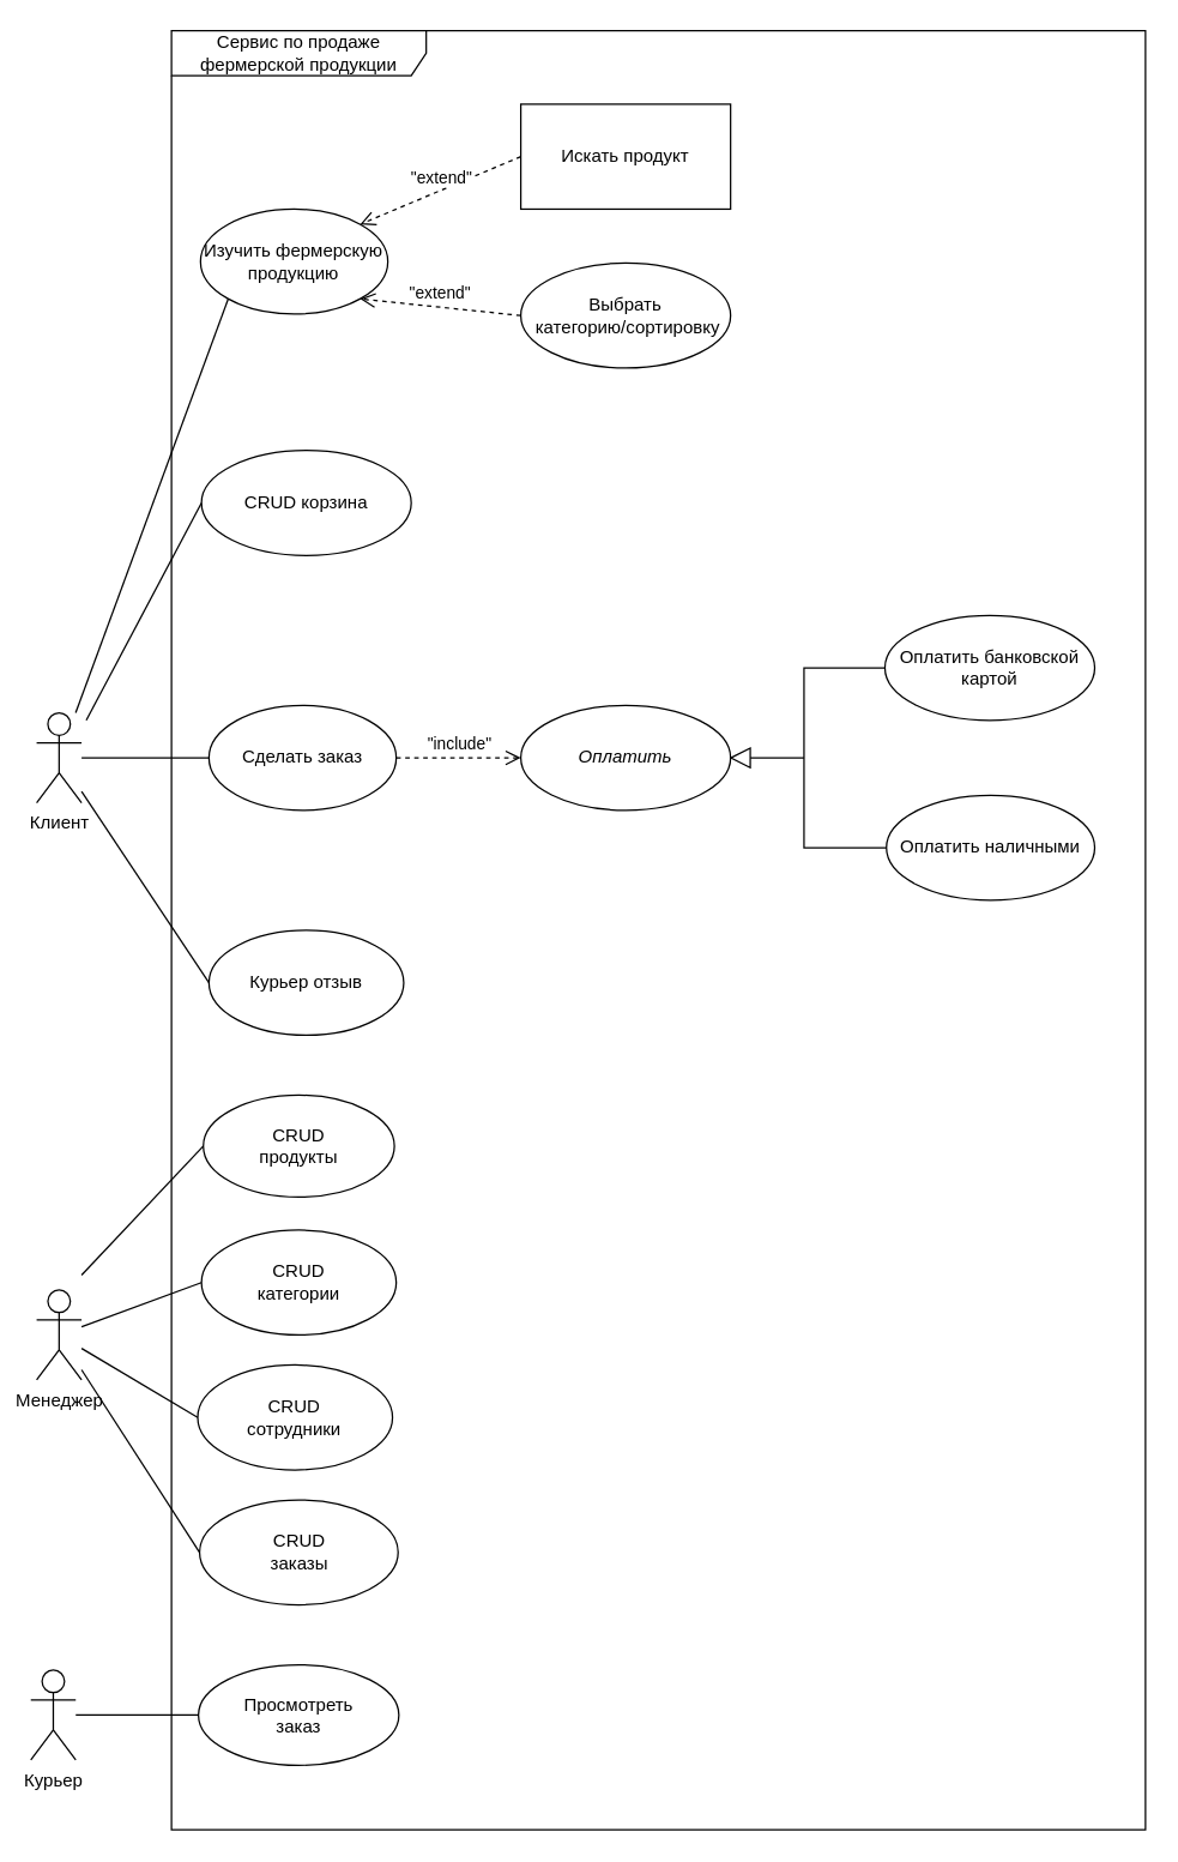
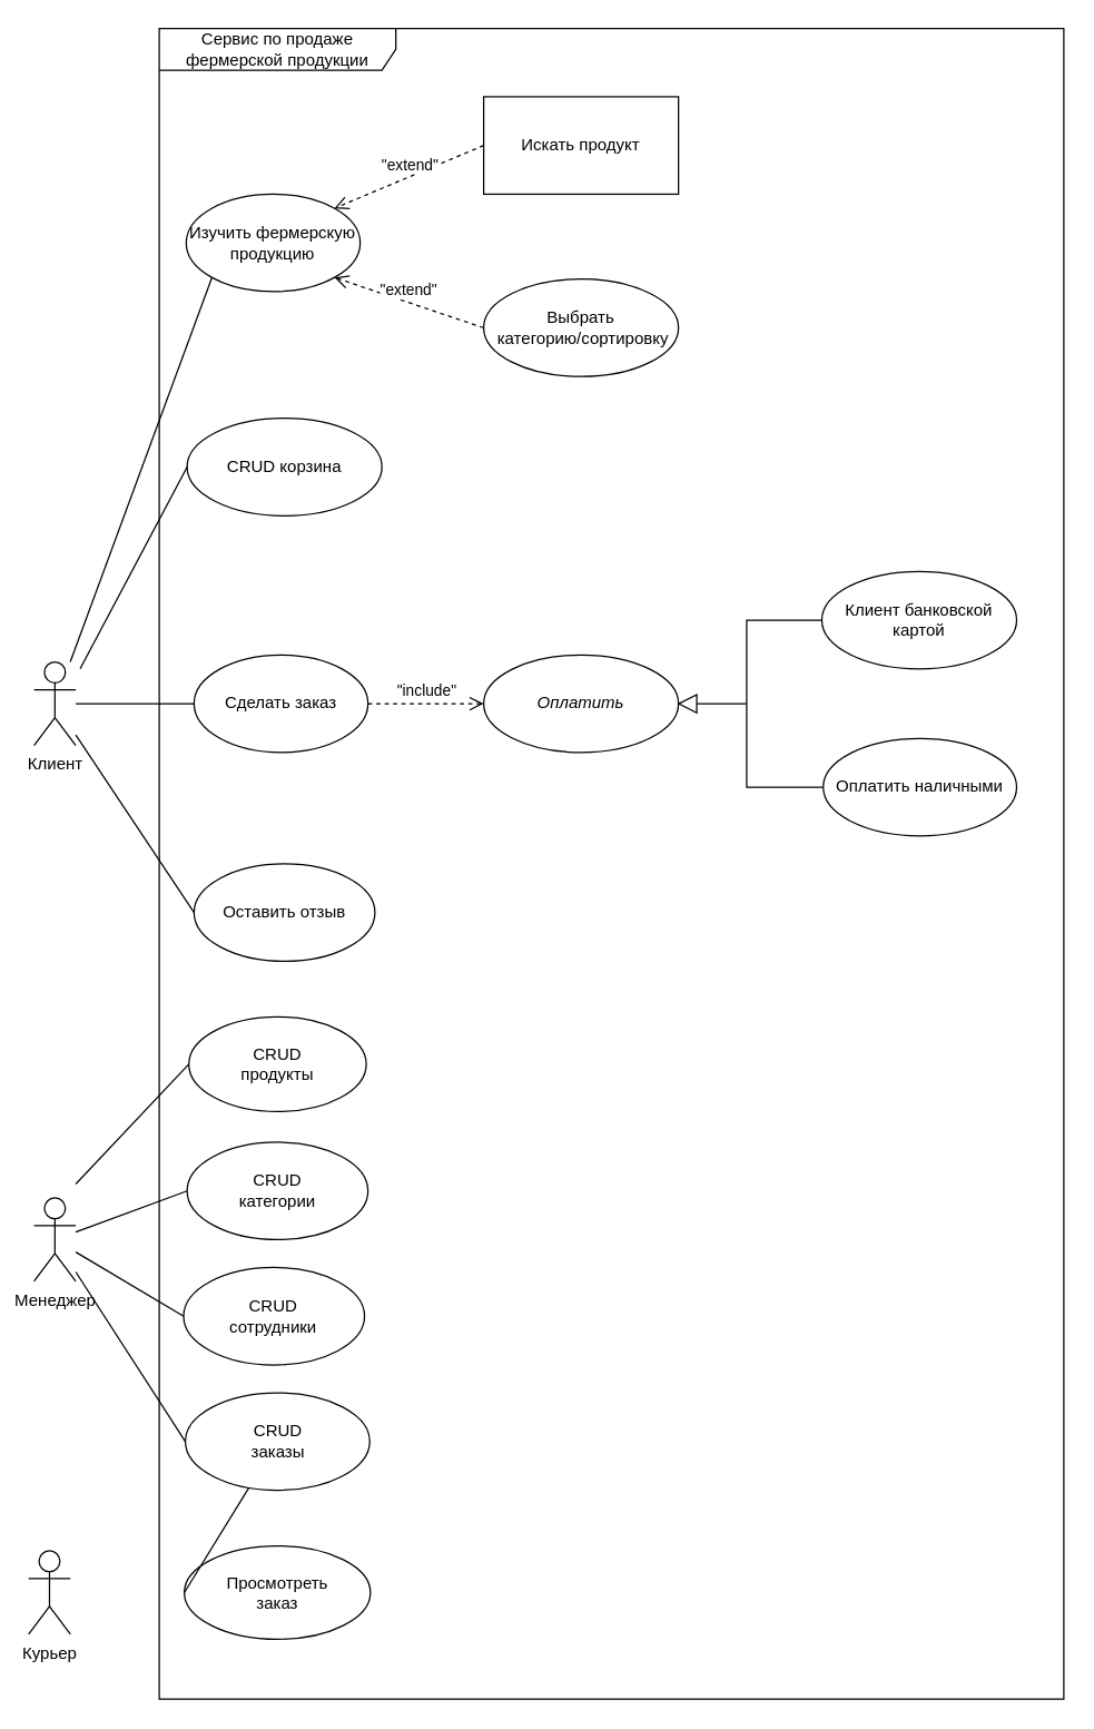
  <mxCell id="0" />
  <mxCell id="1" parent="0" />
  <mxCell id="2" value="Сервис по продаже фермерской продукции" style="shape=umlFrame;whiteSpace=wrap;html=1;pointerEvents=0;width=170;height=30;" parent="1" vertex="1"><mxGeometry x="113.88" y="20" width="650" height="1200" as="geometry" /></mxCell>
  <mxCell id="3" value="Изучить фермерскую продукцию" style="ellipse;whiteSpace=wrap;html=1;" parent="1" vertex="1"><mxGeometry x="133.26" y="139" width="125" height="70" as="geometry" /></mxCell>
  <mxCell id="4" value="Сделать заказ" style="ellipse;whiteSpace=wrap;html=1;" parent="1" vertex="1"><mxGeometry x="138.88" y="470" width="125" height="70" as="geometry" /></mxCell>
  <mxCell id="5" value="Оплатить" style="ellipse;whiteSpace=wrap;html=1;fontStyle=2" parent="1" vertex="1"><mxGeometry x="347" y="470" width="140" height="70" as="geometry" /></mxCell>
  <mxCell id="6" value="&quot;include&quot;" style="html=1;verticalAlign=bottom;endArrow=open;dashed=1;endSize=8;curved=0;rounded=0;entryX=0;entryY=0.5;entryDx=0;entryDy=0;exitX=1;exitY=0.5;exitDx=0;exitDy=0;" parent="1" source="4" target="5" edge="1"><mxGeometry relative="1" as="geometry"><mxPoint x="403.88" y="580" as="sourcePoint" /><mxPoint x="323.88" y="580" as="targetPoint" /></mxGeometry></mxCell>
  <mxCell id="7" value="Искать продукт" style="whiteSpace=wrap;html=1;rounded=0;" parent="1" vertex="1"><mxGeometry x="347" y="69" width="140" height="70" as="geometry" /></mxCell>
  <mxCell id="8" value="&quot;extend&quot;" style="html=1;verticalAlign=bottom;endArrow=open;dashed=1;endSize=8;curved=0;rounded=0;entryX=1;entryY=0;entryDx=0;entryDy=0;exitX=0;exitY=0.5;exitDx=0;exitDy=0;" parent="1" source="7" target="3" edge="1"><mxGeometry relative="1" as="geometry"><mxPoint x="386.38" y="154.5" as="sourcePoint" /><mxPoint x="311.38" y="154.5" as="targetPoint" /></mxGeometry></mxCell>
- <mxCell id="9" value="Выбрать&lt;div&gt;&amp;nbsp;категорию/сортировку&lt;/div&gt;" style="ellipse;whiteSpace=wrap;html=1;" parent="1" vertex="1"><mxGeometry x="347" y="175" width="140" height="70" as="geometry" /></mxCell>
+ <mxCell id="9" value="Выбрать&lt;div&gt;&amp;nbsp;категорию/сортировку&lt;/div&gt;" style="ellipse;whiteSpace=wrap;html=1;" parent="1" vertex="1"><mxGeometry x="347" y="200" width="140" height="70" as="geometry" /></mxCell>
  <mxCell id="10" value="&quot;extend&quot;" style="html=1;verticalAlign=bottom;endArrow=open;dashed=1;endSize=8;curved=0;rounded=0;entryX=1;entryY=1;entryDx=0;entryDy=0;exitX=0;exitY=0.5;exitDx=0;exitDy=0;" parent="1" source="9" target="3" edge="1"><mxGeometry relative="1" as="geometry"><mxPoint x="371.38" y="330" as="sourcePoint" /><mxPoint x="296.38" y="330" as="targetPoint" /></mxGeometry></mxCell>
  <mxCell id="11" value="CRUD корзина" style="ellipse;whiteSpace=wrap;html=1;" parent="1" vertex="1"><mxGeometry x="133.88" y="300" width="140" height="70" as="geometry" /></mxCell>
- <mxCell id="12" value="Курьер отзыв" style="ellipse;whiteSpace=wrap;html=1;" parent="1" vertex="1"><mxGeometry x="138.88" y="620" width="130" height="70" as="geometry" /></mxCell>
- <mxCell id="13" value="Оплатить банковской картой" style="ellipse;whiteSpace=wrap;html=1;" parent="1" vertex="1"><mxGeometry x="590" y="410" width="140" height="70" as="geometry" /></mxCell>
+ <mxCell id="12" value="Оставить отзыв" style="ellipse;whiteSpace=wrap;html=1;" parent="1" vertex="1"><mxGeometry x="138.88" y="620" width="130" height="70" as="geometry" /></mxCell>
+ <mxCell id="13" value="Клиент банковской картой" style="ellipse;whiteSpace=wrap;html=1;" parent="1" vertex="1"><mxGeometry x="590" y="410" width="140" height="70" as="geometry" /></mxCell>
  <mxCell id="14" value="Оплатить наличными" style="ellipse;whiteSpace=wrap;html=1;" parent="1" vertex="1"><mxGeometry x="591" y="530" width="139" height="70" as="geometry" /></mxCell>
  <mxCell id="15" value="" style="html=1;verticalAlign=bottom;endArrow=block;curved=0;rounded=0;endFill=0;endSize=12;entryX=1;entryY=0.5;entryDx=0;entryDy=0;" parent="1" edge="1"><mxGeometry width="80" relative="1" as="geometry"><mxPoint x="536" y="505" as="sourcePoint" /><mxPoint x="486" y="505" as="targetPoint" /></mxGeometry></mxCell>
  <mxCell id="16" style="edgeStyle=orthogonalEdgeStyle;rounded=0;orthogonalLoop=1;jettySize=auto;html=1;entryX=0;entryY=0.5;entryDx=0;entryDy=0;endArrow=none;endFill=0;exitX=0;exitY=0.5;exitDx=0;exitDy=0;" parent="1" source="14" target="13" edge="1"><mxGeometry relative="1" as="geometry"><mxPoint x="995.96" y="395" as="sourcePoint" /><mxPoint x="975.96" y="300" as="targetPoint" /><Array as="points"><mxPoint x="535.96" y="565" /><mxPoint x="535.96" y="445" /></Array></mxGeometry></mxCell>
  <mxCell id="17" value="Клиент" style="shape=umlActor;verticalLabelPosition=bottom;verticalAlign=top;html=1;outlineConnect=0;rotation=0;" parent="1" vertex="1"><mxGeometry x="23.88" y="475" width="30" height="60" as="geometry" /></mxCell>
  <mxCell id="18" value="" style="endArrow=none;html=1;rounded=0;entryX=0;entryY=1;entryDx=0;entryDy=0;" parent="1" source="17" target="3" edge="1"><mxGeometry width="50" height="50" relative="1" as="geometry"><mxPoint x="43.88" y="260" as="sourcePoint" /><mxPoint x="623.88" y="460" as="targetPoint" /></mxGeometry></mxCell>
  <mxCell id="19" value="" style="endArrow=none;html=1;rounded=0;entryX=0;entryY=0.5;entryDx=0;entryDy=0;" parent="1" source="17" target="4" edge="1"><mxGeometry width="50" height="50" relative="1" as="geometry"><mxPoint x="23.88" y="400" as="sourcePoint" /><mxPoint x="181.88" y="270" as="targetPoint" /></mxGeometry></mxCell>
  <mxCell id="20" value="CRUD&lt;br&gt;продукты" style="ellipse;whiteSpace=wrap;html=1;" parent="1" vertex="1"><mxGeometry x="135.13" y="730" width="127.5" height="68" as="geometry" /></mxCell>
  <mxCell id="21" value="CRUD&lt;br&gt;категории" style="ellipse;whiteSpace=wrap;html=1;" parent="1" vertex="1"><mxGeometry x="133.88" y="820" width="130" height="70" as="geometry" /></mxCell>
  <mxCell id="22" value="CRUD&lt;br&gt;сотрудники" style="ellipse;whiteSpace=wrap;html=1;" parent="1" vertex="1"><mxGeometry x="131.38" y="910" width="130" height="70" as="geometry" /></mxCell>
  <mxCell id="23" value="Курьер" style="shape=umlActor;verticalLabelPosition=bottom;verticalAlign=top;html=1;outlineConnect=0;" parent="1" vertex="1"><mxGeometry x="20" y="1113.5" width="30" height="60" as="geometry" /></mxCell>
  <mxCell id="24" value="Просмотреть&lt;br&gt;заказ" style="ellipse;whiteSpace=wrap;html=1;" parent="1" vertex="1"><mxGeometry x="131.88" y="1110" width="133.75" height="67" as="geometry" /></mxCell>
- <mxCell id="25" value="" style="endArrow=none;html=1;rounded=0;exitX=0;exitY=0.5;exitDx=0;exitDy=0;" parent="1" source="24" target="23" edge="1"><mxGeometry width="50" height="50" relative="1" as="geometry"><mxPoint x="350" y="1083.5" as="sourcePoint" /><mxPoint x="67.5" y="1076.5" as="targetPoint" /></mxGeometry></mxCell>
+ <mxCell id="25" value="" style="endArrow=none;html=1;rounded=0;exitX=0;exitY=0.5;exitDx=0;exitDy=0;" parent="1" source="24" target="26" edge="1"><mxGeometry width="50" height="50" relative="1" as="geometry"><mxPoint x="350" y="1083.5" as="sourcePoint" /><mxPoint x="67.5" y="1076.5" as="targetPoint" /></mxGeometry></mxCell>
  <mxCell id="26" value="CRUD&lt;br&gt;заказы" style="ellipse;whiteSpace=wrap;html=1;" parent="1" vertex="1"><mxGeometry x="132.63" y="1000" width="132.5" height="70" as="geometry" /></mxCell>
  <mxCell id="27" value="" style="endArrow=none;html=1;rounded=0;entryX=0;entryY=0.5;entryDx=0;entryDy=0;" parent="1" source="17" target="12" edge="1"><mxGeometry width="50" height="50" relative="1" as="geometry"><mxPoint x="-1.12" y="470" as="sourcePoint" /><mxPoint x="113.88" y="616" as="targetPoint" /></mxGeometry></mxCell>
  <mxCell id="28" value="" style="endArrow=none;html=1;rounded=0;exitX=0;exitY=0.5;exitDx=0;exitDy=0;" parent="1" source="20" edge="1"><mxGeometry width="50" height="50" relative="1" as="geometry"><mxPoint x="23.88" y="688" as="sourcePoint" /><mxPoint x="53.88" y="850" as="targetPoint" /></mxGeometry></mxCell>
  <mxCell id="29" value="Менеджер" style="shape=umlActor;verticalLabelPosition=bottom;verticalAlign=top;html=1;outlineConnect=0;rotation=0;" parent="1" vertex="1"><mxGeometry x="23.88" y="860" width="30" height="60" as="geometry" /></mxCell>
  <mxCell id="30" value="" style="endArrow=none;html=1;rounded=0;exitX=0;exitY=0.5;exitDx=0;exitDy=0;" parent="1" source="21" target="29" edge="1"><mxGeometry width="50" height="50" relative="1" as="geometry"><mxPoint x="146.88" y="884" as="sourcePoint" /><mxPoint x="63.88" y="990" as="targetPoint" /></mxGeometry></mxCell>
  <mxCell id="31" value="" style="endArrow=none;html=1;rounded=0;exitX=0;exitY=0.5;exitDx=0;exitDy=0;" parent="1" source="22" target="29" edge="1"><mxGeometry width="50" height="50" relative="1" as="geometry"><mxPoint x="113.88" y="1010" as="sourcePoint" /><mxPoint x="33.88" y="1039" as="targetPoint" /></mxGeometry></mxCell>
  <mxCell id="32" value="" style="endArrow=none;html=1;rounded=0;exitX=0;exitY=0.5;exitDx=0;exitDy=0;" parent="1" source="26" target="29" edge="1"><mxGeometry width="50" height="50" relative="1" as="geometry"><mxPoint x="101.88" y="1016" as="sourcePoint" /><mxPoint x="23.88" y="970" as="targetPoint" /></mxGeometry></mxCell>
  <mxCell id="33" value="" style="endArrow=none;html=1;rounded=0;entryX=0;entryY=0.5;entryDx=0;entryDy=0;" parent="1" target="11" edge="1"><mxGeometry width="50" height="50" relative="1" as="geometry"><mxPoint x="57" y="480" as="sourcePoint" /><mxPoint x="487" y="220" as="targetPoint" /></mxGeometry></mxCell>
